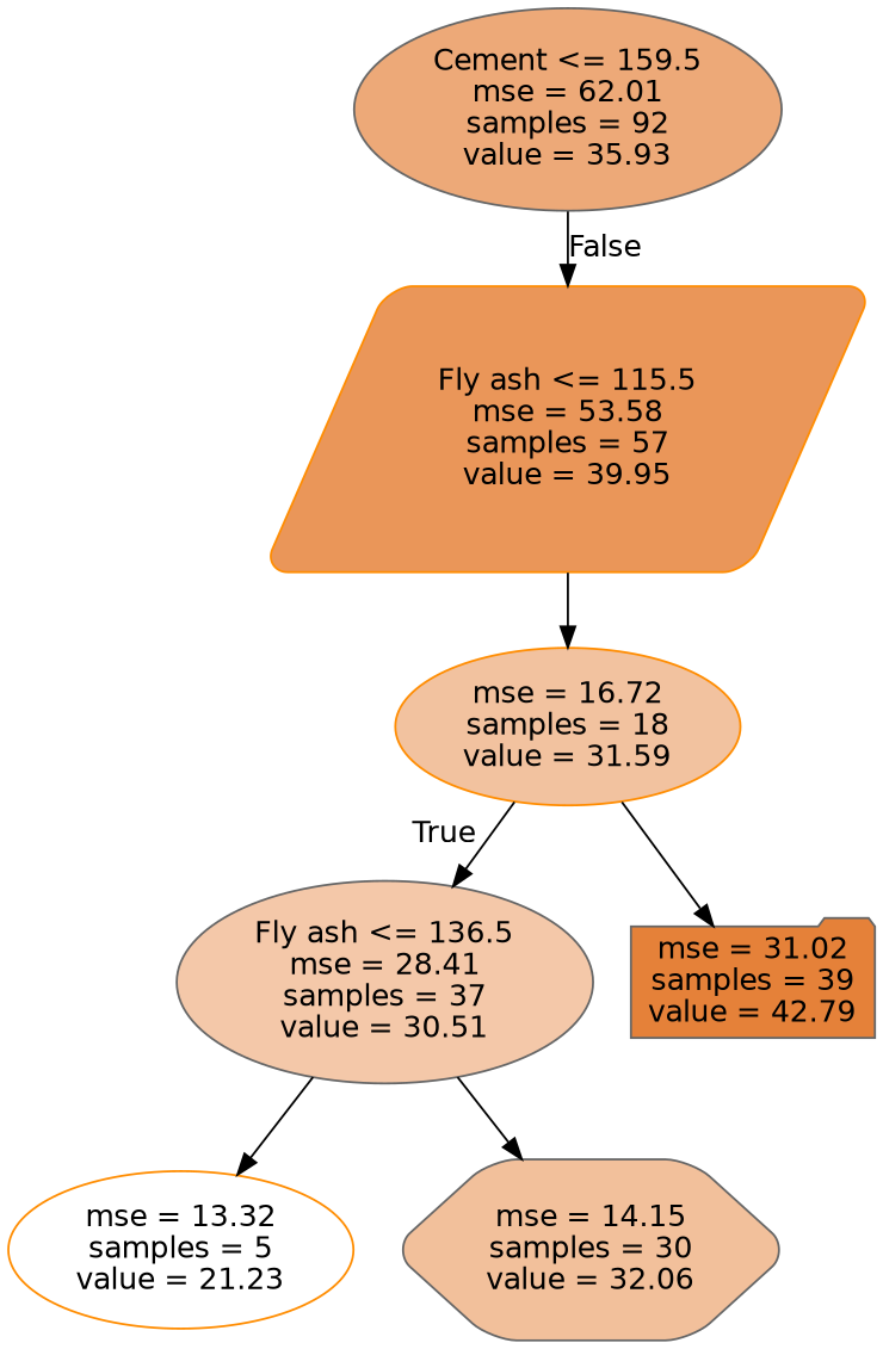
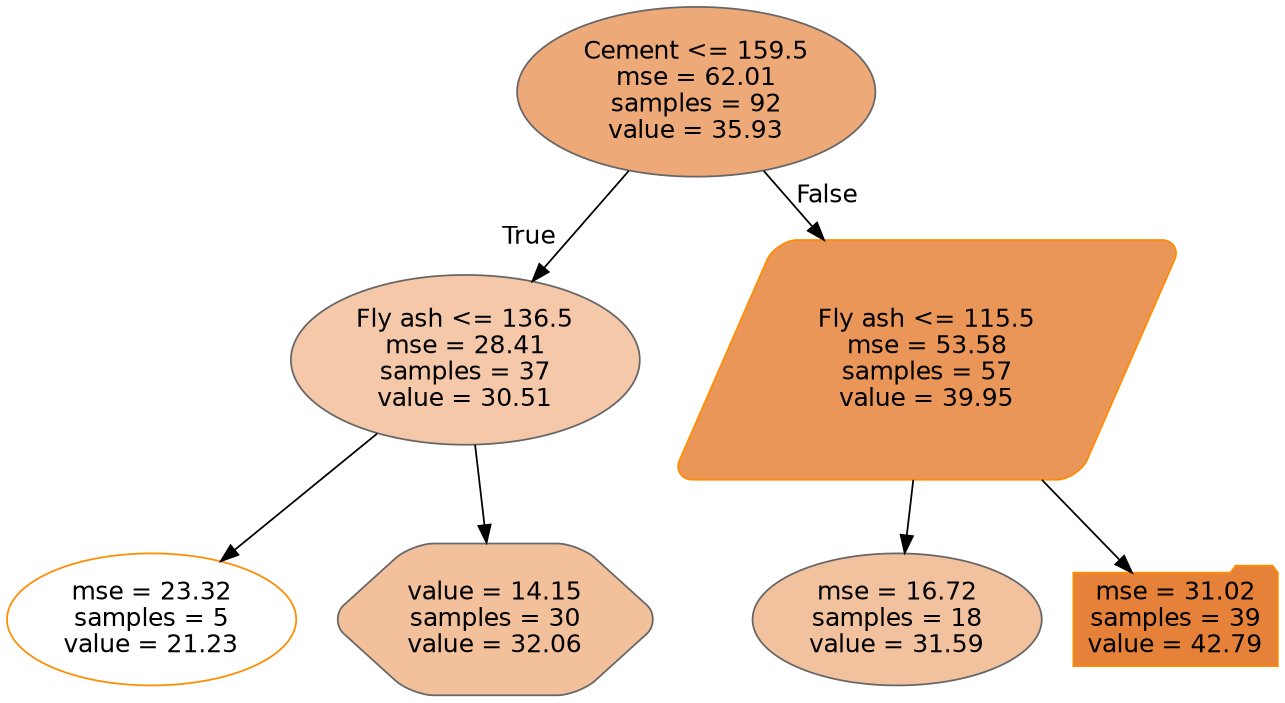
  digraph {
    node [color=gray40 fontname=helvetica shape=ellipse style="filled, rounded"]
    edge [fontname=helvetica]
    n1 [fillcolor="#e58139ae" label="Cement <= 159.5\nmse = 62.01\nsamples = 92\nvalue = 35.93"]
    n2 [fillcolor="#e581396e" label="Fly ash <= 136.5\nmse = 28.41\nsamples = 37\nvalue = 30.51"]
    n3 [color=darkorange fillcolor="#e58139d5" label="Fly ash <= 115.5\nmse = 53.58\nsamples = 57\nvalue = 39.95" shape=parallelogram]
-   n4 [color=darkorange fillcolor="#e5813900" label="mse = 13.32\nsamples = 5\nvalue = 21.23"]
-   n5 [fillcolor="#e5813980" label="mse = 14.15\nsamples = 30\nvalue = 32.06" shape=hexagon]
-   n6 [color=darkorange fillcolor="#e581397b" label="mse = 16.72\nsamples = 18\nvalue = 31.59"]
-   n7 [fillcolor="#e58139ff" label="mse = 31.02\nsamples = 39\nvalue = 42.79" shape=folder]
-   n6 -> n2 [headlabel=True labelangle=45 labeldistance=2.5]
+   n4 [color=darkorange fillcolor="#e5813900" label="mse = 23.32\nsamples = 5\nvalue = 21.23"]
+   n5 [fillcolor="#e5813980" label="value = 14.15\nsamples = 30\nvalue = 32.06" shape=hexagon]
+   n6 [fillcolor="#e581397b" label="mse = 16.72\nsamples = 18\nvalue = 31.59"]
+   n7 [color=darkorange fillcolor="#e58139ff" label="mse = 31.02\nsamples = 39\nvalue = 42.79" shape=folder]
+   n1 -> n2 [headlabel=True labelangle=45 labeldistance=2.5]
    n1 -> n3 [headlabel=False labelangle=-45 labeldistance=2.5]
    n2 -> n4
    n2 -> n5
    n3 -> n6
-   n6 -> n7
+   n3 -> n7
  }
